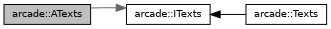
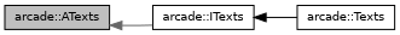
  digraph {
    rankdir=LR
    node [color=black fillcolor=white fontname=Helvetica fontsize=10 shape=record style=filled]
    edge [dir=back fontname=Helvetica fontsize=10 labelfontname=Helvetica labelfontsize=10 style=solid]
    n1 [fillcolor=grey75 fontcolor=black height=0.2 label="arcade::ATexts" width=0.4]
    n2 [height=0.2 label="arcade::Texts" width=0.4]
    n3 [height=0.2 label="arcade::ITexts" width=0.4]
-   n3 -> n1 [color=gray40]
+   n1 -> n3 [color=gray40]
    n3 -> n2 [color=black]
  }
